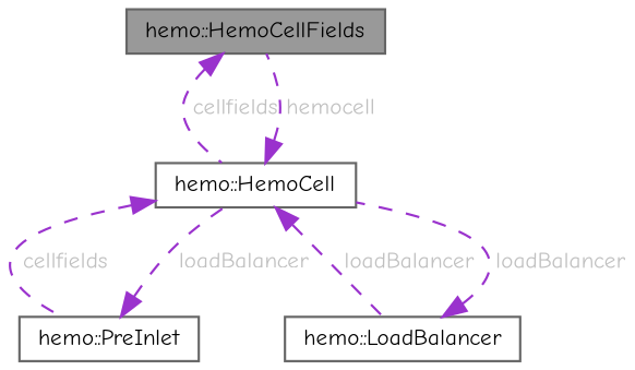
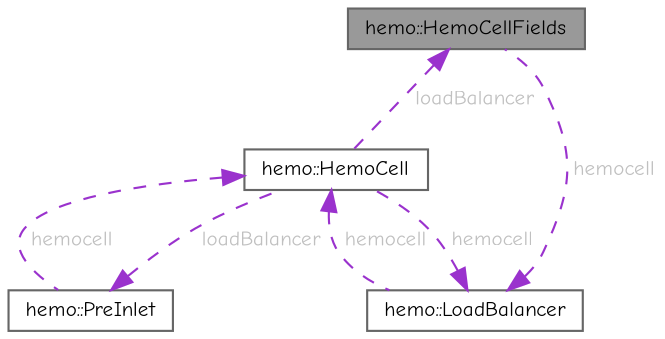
  digraph {
    fontname="Comic Neue"
    node [color=gray40 fillcolor=white fontname="Comic Neue" fontsize=10 shape=box style=filled]
    edge [color=darkorchid3 dir=back fontcolor=grey fontname="Comic Neue" fontsize=10 labelfontname=Helvetica labelfontsize=10 style=dashed]
    n1 [fillcolor=grey60 fontcolor=black height=0.2 label="hemo::HemoCellFields" width=0.4]
    n2 [height=0.2 label="hemo::HemoCell" width=0.4]
    n3 [height=0.2 label="hemo::PreInlet" width=0.4]
    n4 [height=0.2 label="hemo::LoadBalancer" width=0.4]
-   n1 -> n2 [label=" cellfields"]
-   n2 -> n1 [label=" hemocell"]
-   n2 -> n3 [label=" cellfields"]
-   n2 -> n4 [label=" loadBalancer"]
+   n1 -> n2 [label=" loadBalancer"]
+   n4 -> n1 [label=" hemocell"]
+   n2 -> n3 [label=" hemocell"]
+   n2 -> n4 [label=" hemocell"]
    n3 -> n2 [label=" loadBalancer"]
-   n4 -> n2 [label=" loadBalancer"]
+   n4 -> n2 [label=" hemocell"]
  }
